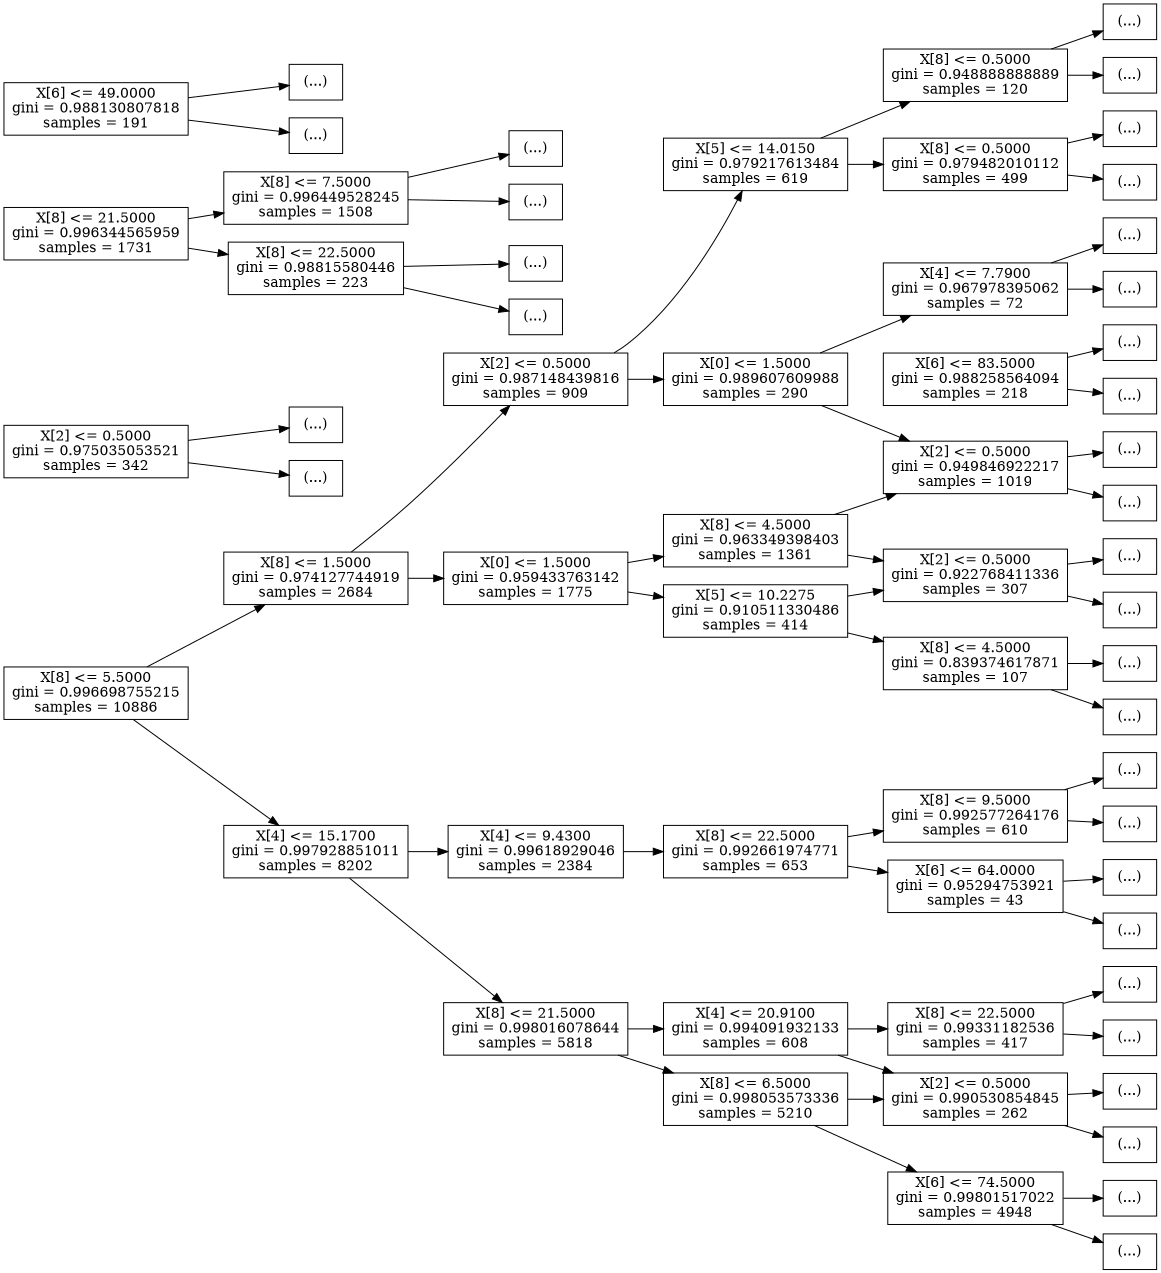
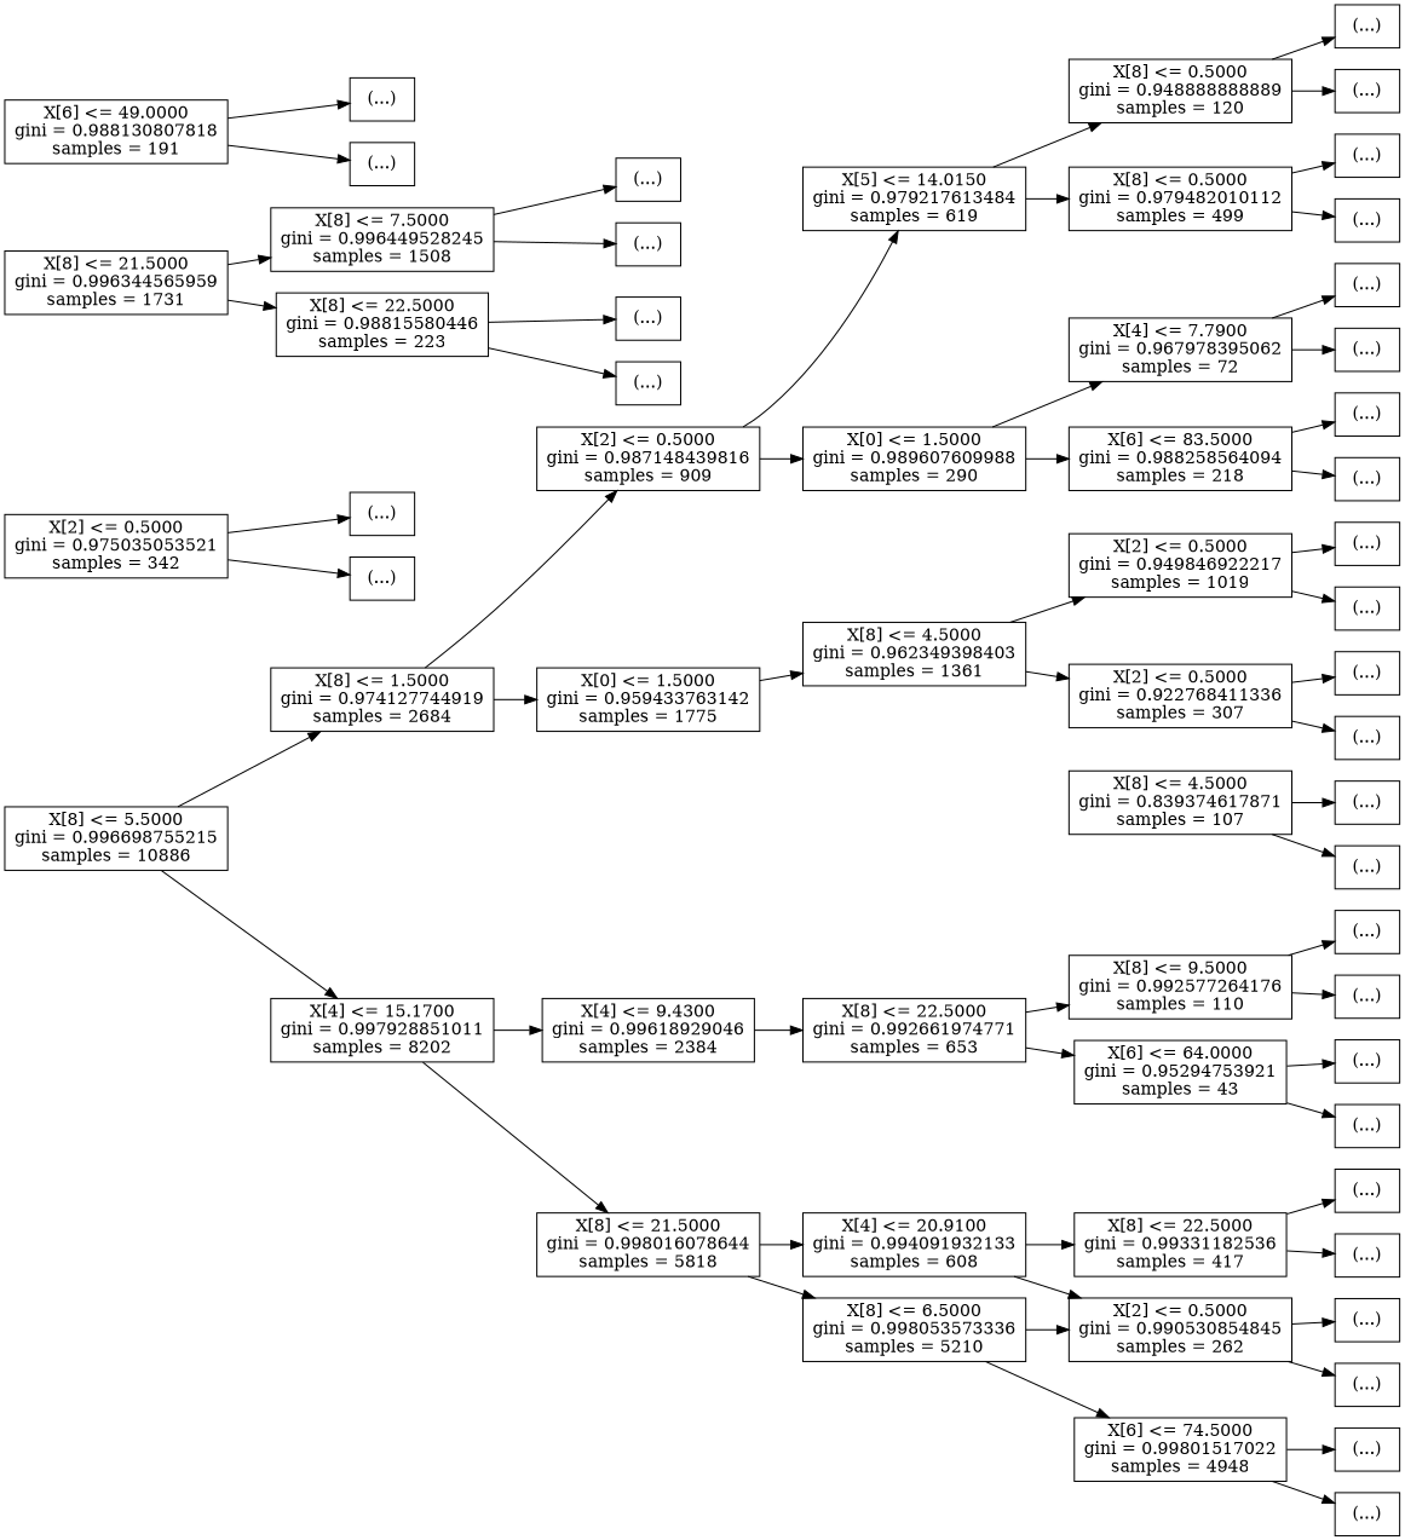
  digraph {
    rankdir=LR
    node [shape=box]
    n1 [label="X[8] <= 5.5000\ngini = 0.996698755215\nsamples = 10886"]
    n2 [label="X[8] <= 1.5000\ngini = 0.974127744919\nsamples = 2684"]
    n3 [label="X[4] <= 15.1700\ngini = 0.997928851011\nsamples = 8202"]
    n4 [label="X[2] <= 0.5000\ngini = 0.987148439816\nsamples = 909"]
    n5 [label="X[0] <= 1.5000\ngini = 0.959433763142\nsamples = 1775"]
    n6 [label="X[4] <= 9.4300\ngini = 0.99618929046\nsamples = 2384"]
    n7 [label="X[8] <= 21.5000\ngini = 0.998016078644\nsamples = 5818"]
    n8 [label="X[0] <= 1.5000\ngini = 0.989607609988\nsamples = 290"]
    n9 [label="X[5] <= 14.0150\ngini = 0.979217613484\nsamples = 619"]
-   n10 [label="X[5] <= 10.2275\ngini = 0.910511330486\nsamples = 414"]
-   n11 [label="X[8] <= 4.5000\ngini = 0.963349398403\nsamples = 1361"]
+   n11 [label="X[8] <= 4.5000\ngini = 0.962349398403\nsamples = 1361"]
    n12 [label="X[4] <= 7.7900\ngini = 0.967978395062\nsamples = 72"]
    n13 [label="X[6] <= 83.5000\ngini = 0.988258564094\nsamples = 218"]
    n14 [label="X[8] <= 0.5000\ngini = 0.948888888889\nsamples = 120"]
    n15 [label="X[8] <= 0.5000\ngini = 0.979482010112\nsamples = 499"]
    n16 [label="(...)"]
    n17 [label="(...)"]
    n18 [label="(...)"]
    n19 [label="(...)"]
    n20 [label="(...)"]
    n21 [label="(...)"]
    n22 [label="(...)"]
    n23 [label="(...)"]
    n24 [label="X[8] <= 4.5000\ngini = 0.839374617871\nsamples = 107"]
    n25 [label="X[2] <= 0.5000\ngini = 0.922768411336\nsamples = 307"]
    n26 [label="X[2] <= 0.5000\ngini = 0.949846922217\nsamples = 1019"]
    n27 [label="(...)"]
    n28 [label="(...)"]
    n29 [label="(...)"]
    n30 [label="(...)"]
    n31 [label="(...)"]
    n32 [label="(...)"]
    n33 [label="X[2] <= 0.5000\ngini = 0.975035053521\nsamples = 342"]
    n34 [label="(...)"]
    n35 [label="(...)"]
    n36 [label="X[8] <= 22.5000\ngini = 0.992661974771\nsamples = 653"]
    n37 [label="X[8] <= 6.5000\ngini = 0.998053573336\nsamples = 5210"]
    n38 [label="X[4] <= 20.9100\ngini = 0.994091932133\nsamples = 608"]
-   n39 [label="X[8] <= 9.5000\ngini = 0.992577264176\nsamples = 610"]
+   n39 [label="X[8] <= 9.5000\ngini = 0.992577264176\nsamples = 110"]
    n40 [label="X[6] <= 64.0000\ngini = 0.95294753921\nsamples = 43"]
    n41 [label="X[8] <= 21.5000\ngini = 0.996344565959\nsamples = 1731"]
    n42 [label="X[8] <= 7.5000\ngini = 0.996449528245\nsamples = 1508"]
    n43 [label="X[8] <= 22.5000\ngini = 0.98815580446\nsamples = 223"]
    n44 [label="(...)"]
    n45 [label="(...)"]
    n46 [label="(...)"]
    n47 [label="(...)"]
    n48 [label="(...)"]
    n49 [label="(...)"]
    n50 [label="(...)"]
    n51 [label="(...)"]
    n52 [label="X[2] <= 0.5000\ngini = 0.990530854845\nsamples = 262"]
    n53 [label="X[6] <= 74.5000\ngini = 0.99801517022\nsamples = 4948"]
    n54 [label="X[8] <= 22.5000\ngini = 0.99331182536\nsamples = 417"]
    n55 [label="(...)"]
    n56 [label="(...)"]
    n57 [label="(...)"]
    n58 [label="(...)"]
    n59 [label="X[6] <= 49.0000\ngini = 0.988130807818\nsamples = 191"]
    n60 [label="(...)"]
    n61 [label="(...)"]
    n62 [label="(...)"]
    n63 [label="(...)"]
    n1 -> n2
    n1 -> n3
    n2 -> n4
    n2 -> n5
    n3 -> n6
    n3 -> n7
    n4 -> n8
    n4 -> n9
-   n5 -> n10
    n5 -> n11
    n6 -> n36
    n7 -> n37
    n7 -> n38
    n8 -> n12
-   n8 -> n26
+   n8 -> n13
    n9 -> n14
    n9 -> n15
-   n10 -> n24
-   n10 -> n25
    n11 -> n25
    n11 -> n26
    n12 -> n16
    n12 -> n17
    n13 -> n18
    n13 -> n19
    n14 -> n20
    n14 -> n21
    n15 -> n22
    n15 -> n23
    n24 -> n27
    n24 -> n28
    n25 -> n29
    n25 -> n30
    n26 -> n31
    n26 -> n32
    n33 -> n34
    n33 -> n35
    n36 -> n39
    n36 -> n40
    n37 -> n52
    n37 -> n53
    n38 -> n52
    n38 -> n54
    n39 -> n44
    n39 -> n45
    n40 -> n46
    n40 -> n47
    n41 -> n42
    n41 -> n43
    n42 -> n48
    n42 -> n49
    n43 -> n50
    n43 -> n51
    n52 -> n55
    n52 -> n56
    n53 -> n57
    n53 -> n58
    n54 -> n62
    n54 -> n63
    n59 -> n60
    n59 -> n61
  }
